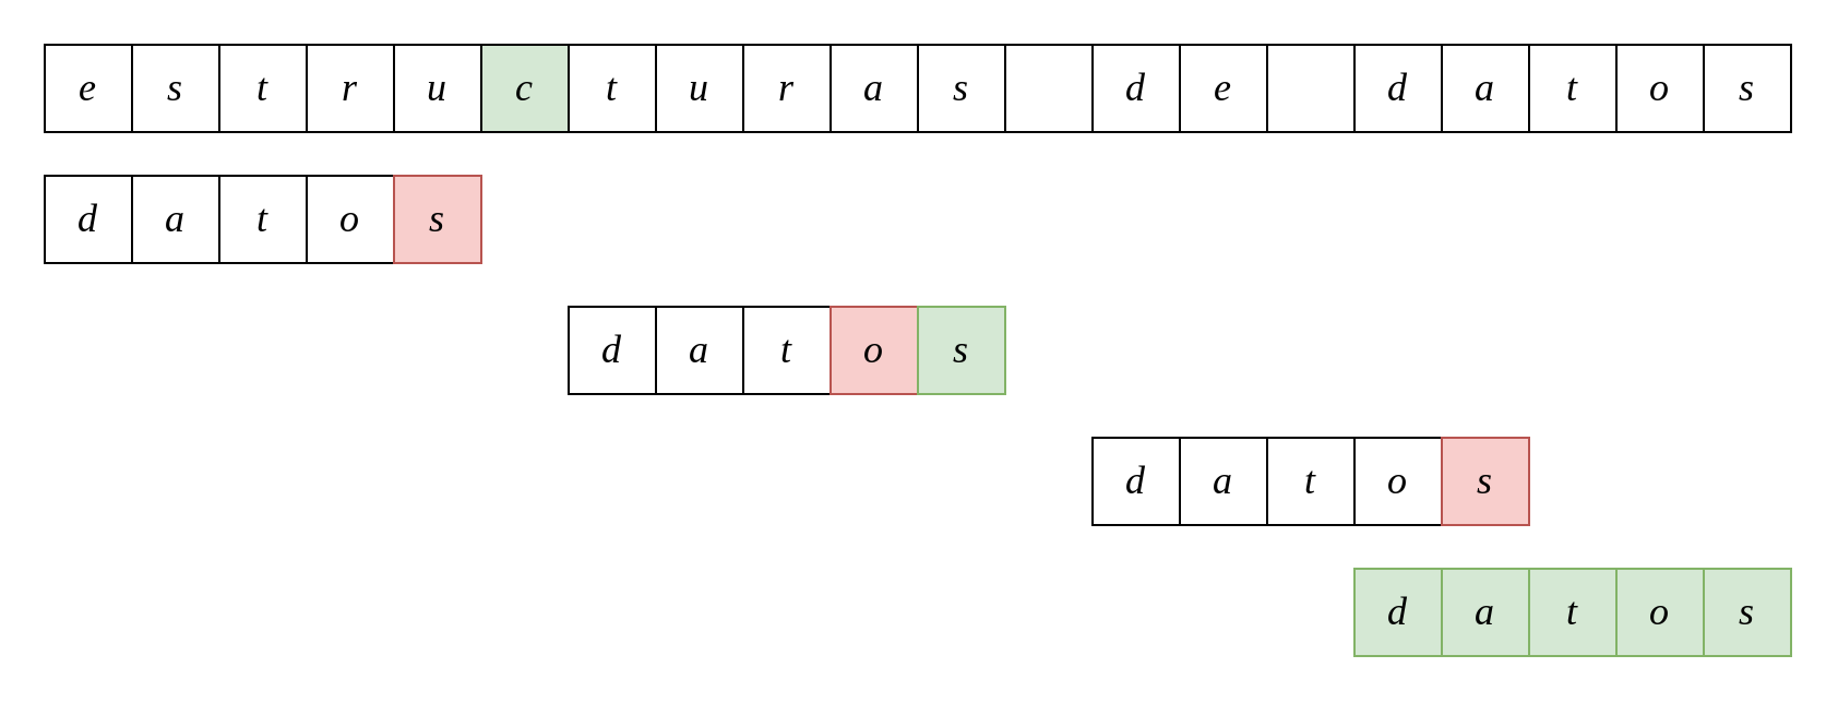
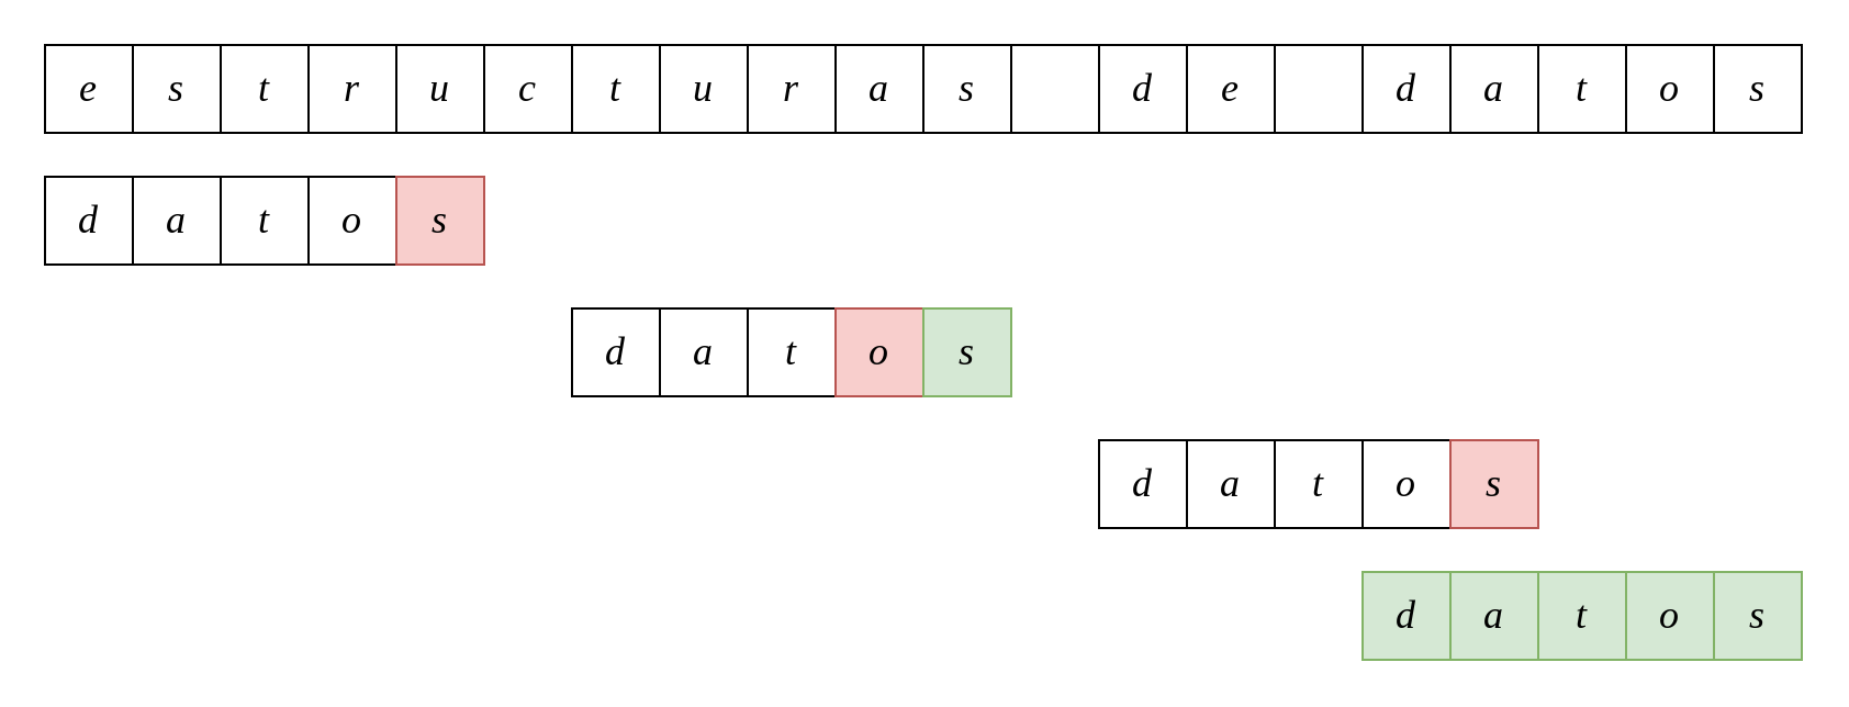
  <mxCell id="0" />
  <mxCell id="1" parent="0" />
  <mxCell id="2" value="&lt;font face=&quot;cm&quot; style=&quot;font-size: 18px&quot;&gt;&lt;i&gt;e&lt;/i&gt;&lt;/font&gt;" style="whiteSpace=wrap;html=1;aspect=fixed;" parent="1" vertex="1"><mxGeometry y="20" width="40" height="40" as="geometry" x="20" /></mxCell>
  <mxCell id="3" value="&lt;font face=&quot;cm&quot; style=&quot;font-size: 18px&quot;&gt;&lt;i&gt;s&lt;/i&gt;&lt;/font&gt;" style="whiteSpace=wrap;html=1;aspect=fixed;" parent="1" vertex="1"><mxGeometry x="60" y="20" width="40" height="40" as="geometry" /></mxCell>
  <mxCell id="4" value="&lt;font face=&quot;cm&quot; style=&quot;font-size: 18px&quot;&gt;&lt;i&gt;t&lt;/i&gt;&lt;/font&gt;" style="whiteSpace=wrap;html=1;aspect=fixed;" parent="1" vertex="1"><mxGeometry x="100" y="20" width="40" height="40" as="geometry" /></mxCell>
  <mxCell id="5" value="&lt;font face=&quot;cm&quot; style=&quot;font-size: 18px&quot;&gt;&lt;i&gt;r&lt;/i&gt;&lt;/font&gt;" style="whiteSpace=wrap;html=1;aspect=fixed;" parent="1" vertex="1"><mxGeometry x="140" y="20" width="40" height="40" as="geometry" /></mxCell>
  <mxCell id="6" value="&lt;font face=&quot;cm&quot; style=&quot;font-size: 18px&quot;&gt;&lt;i&gt;u&lt;/i&gt;&lt;/font&gt;" style="whiteSpace=wrap;html=1;aspect=fixed;" parent="1" vertex="1"><mxGeometry x="180" y="20" width="40" height="40" as="geometry" /></mxCell>
  <mxCell id="7" value="&lt;font face=&quot;cm&quot;&gt;&lt;span style=&quot;font-size: 18px&quot;&gt;&lt;i&gt;d&lt;/i&gt;&lt;/span&gt;&lt;/font&gt;" style="whiteSpace=wrap;html=1;aspect=fixed;" parent="1" vertex="1"><mxGeometry y="80" width="40" height="40" as="geometry" x="20" /></mxCell>
  <mxCell id="8" value="&lt;font face=&quot;cm&quot; style=&quot;font-size: 18px&quot;&gt;&lt;i&gt;a&lt;/i&gt;&lt;/font&gt;" style="whiteSpace=wrap;html=1;aspect=fixed;" parent="1" vertex="1"><mxGeometry x="60" y="80" width="40" height="40" as="geometry" /></mxCell>
  <mxCell id="9" value="&lt;font face=&quot;cm&quot; style=&quot;font-size: 18px&quot;&gt;&lt;i&gt;t&lt;/i&gt;&lt;/font&gt;" style="whiteSpace=wrap;html=1;aspect=fixed;" parent="1" vertex="1"><mxGeometry x="100" y="80" width="40" height="40" as="geometry" /></mxCell>
  <mxCell id="10" value="&lt;font face=&quot;cm&quot; style=&quot;font-size: 18px&quot;&gt;&lt;i&gt;o&lt;/i&gt;&lt;/font&gt;" style="whiteSpace=wrap;html=1;aspect=fixed;" parent="1" vertex="1"><mxGeometry x="140" y="80" width="40" height="40" as="geometry" /></mxCell>
  <mxCell id="11" value="&lt;font face=&quot;cm&quot; style=&quot;font-size: 18px&quot;&gt;&lt;i&gt;s&lt;/i&gt;&lt;/font&gt;" style="whiteSpace=wrap;html=1;aspect=fixed;fillColor=#f8cecc;strokeColor=#b85450;" parent="1" vertex="1"><mxGeometry x="180" y="80" width="40" height="40" as="geometry" /></mxCell>
- <mxCell id="12" value="&lt;font face=&quot;cm&quot; style=&quot;font-size: 18px&quot;&gt;&lt;i&gt;c&lt;/i&gt;&lt;/font&gt;" style="whiteSpace=wrap;html=1;aspect=fixed;fillColor=#d5e8d4;" parent="1" vertex="1"><mxGeometry x="220" y="20" width="40" height="40" as="geometry" /></mxCell>
+ <mxCell id="12" value="&lt;font face=&quot;cm&quot; style=&quot;font-size: 18px&quot;&gt;&lt;i&gt;c&lt;/i&gt;&lt;/font&gt;" style="whiteSpace=wrap;html=1;aspect=fixed;" parent="1" vertex="1"><mxGeometry x="220" y="20" width="40" height="40" as="geometry" /></mxCell>
  <mxCell id="13" value="&lt;font face=&quot;cm&quot; style=&quot;font-size: 18px&quot;&gt;&lt;i&gt;t&lt;/i&gt;&lt;/font&gt;" style="whiteSpace=wrap;html=1;aspect=fixed;" parent="1" vertex="1"><mxGeometry x="260" y="20" width="40" height="40" as="geometry" /></mxCell>
  <mxCell id="14" value="&lt;font face=&quot;cm&quot; style=&quot;font-size: 18px&quot;&gt;&lt;i&gt;u&lt;/i&gt;&lt;/font&gt;" style="whiteSpace=wrap;html=1;aspect=fixed;" parent="1" vertex="1"><mxGeometry x="300" y="20" width="40" height="40" as="geometry" /></mxCell>
  <mxCell id="15" value="&lt;font face=&quot;cm&quot; style=&quot;font-size: 18px&quot;&gt;&lt;i&gt;r&lt;/i&gt;&lt;/font&gt;" style="whiteSpace=wrap;html=1;aspect=fixed;" parent="1" vertex="1"><mxGeometry x="340" y="20" width="40" height="40" as="geometry" /></mxCell>
  <mxCell id="16" value="&lt;font face=&quot;cm&quot; style=&quot;font-size: 18px&quot;&gt;&lt;i&gt;a&lt;/i&gt;&lt;/font&gt;" style="whiteSpace=wrap;html=1;aspect=fixed;" parent="1" vertex="1"><mxGeometry x="380" y="20" width="40" height="40" as="geometry" /></mxCell>
  <mxCell id="17" value="&lt;font face=&quot;cm&quot; style=&quot;font-size: 18px&quot;&gt;&lt;i&gt;s&lt;/i&gt;&lt;/font&gt;" style="whiteSpace=wrap;html=1;aspect=fixed;" parent="1" vertex="1"><mxGeometry x="420" y="20" width="40" height="40" as="geometry" /></mxCell>
  <mxCell id="18" value="&lt;font face=&quot;cm&quot;&gt;&lt;span style=&quot;font-size: 18px&quot;&gt;&lt;i&gt;&amp;nbsp;&lt;/i&gt;&lt;/span&gt;&lt;/font&gt;" style="whiteSpace=wrap;html=1;aspect=fixed;" parent="1" vertex="1"><mxGeometry x="460" y="20" width="40" height="40" as="geometry" /></mxCell>
  <mxCell id="19" value="&lt;font face=&quot;cm&quot; style=&quot;font-size: 18px&quot;&gt;&lt;i&gt;d&lt;/i&gt;&lt;/font&gt;" style="whiteSpace=wrap;html=1;aspect=fixed;" parent="1" vertex="1"><mxGeometry x="500" y="20" width="40" height="40" as="geometry" /></mxCell>
  <mxCell id="20" value="&lt;font face=&quot;cm&quot; style=&quot;font-size: 18px&quot;&gt;&lt;i&gt;e&lt;/i&gt;&lt;/font&gt;" style="whiteSpace=wrap;html=1;aspect=fixed;" parent="1" vertex="1"><mxGeometry x="540" y="20" width="40" height="40" as="geometry" /></mxCell>
  <mxCell id="21" value="&lt;font face=&quot;cm&quot;&gt;&lt;span style=&quot;font-size: 18px&quot;&gt;&lt;i&gt;&amp;nbsp;&lt;/i&gt;&lt;/span&gt;&lt;/font&gt;" style="whiteSpace=wrap;html=1;aspect=fixed;" parent="1" vertex="1"><mxGeometry x="580" y="20" width="40" height="40" as="geometry" /></mxCell>
  <mxCell id="22" value="&lt;font face=&quot;cm&quot; style=&quot;font-size: 18px&quot;&gt;&lt;i&gt;d&lt;/i&gt;&lt;/font&gt;" style="whiteSpace=wrap;html=1;aspect=fixed;" parent="1" vertex="1"><mxGeometry x="620" y="20" width="40" height="40" as="geometry" /></mxCell>
  <mxCell id="23" value="&lt;font face=&quot;cm&quot; style=&quot;font-size: 18px&quot;&gt;&lt;i&gt;a&lt;/i&gt;&lt;/font&gt;" style="whiteSpace=wrap;html=1;aspect=fixed;" parent="1" vertex="1"><mxGeometry x="660" y="20" width="40" height="40" as="geometry" /></mxCell>
  <mxCell id="24" value="&lt;font face=&quot;cm&quot; style=&quot;font-size: 18px&quot;&gt;&lt;i&gt;t&lt;/i&gt;&lt;/font&gt;" style="whiteSpace=wrap;html=1;aspect=fixed;" parent="1" vertex="1"><mxGeometry x="700" y="20" width="40" height="40" as="geometry" /></mxCell>
  <mxCell id="25" value="&lt;font face=&quot;cm&quot; style=&quot;font-size: 18px&quot;&gt;&lt;i&gt;o&lt;/i&gt;&lt;/font&gt;" style="whiteSpace=wrap;html=1;aspect=fixed;" parent="1" vertex="1"><mxGeometry x="740" y="20" width="40" height="40" as="geometry" /></mxCell>
  <mxCell id="26" value="&lt;font face=&quot;cm&quot; style=&quot;font-size: 18px&quot;&gt;&lt;i&gt;s&lt;/i&gt;&lt;/font&gt;" style="whiteSpace=wrap;html=1;aspect=fixed;" parent="1" vertex="1"><mxGeometry x="780" y="20" width="40" height="40" as="geometry" /></mxCell>
  <mxCell id="27" value="&lt;font face=&quot;cm&quot;&gt;&lt;span style=&quot;font-size: 18px&quot;&gt;&lt;i&gt;d&lt;/i&gt;&lt;/span&gt;&lt;/font&gt;" style="whiteSpace=wrap;html=1;aspect=fixed;fillColor=#d5e8d4;strokeColor=#82b366;" parent="1" vertex="1"><mxGeometry x="620" y="260" width="40" height="40" as="geometry" /></mxCell>
  <mxCell id="28" value="&lt;font face=&quot;cm&quot; style=&quot;font-size: 18px&quot;&gt;&lt;i&gt;a&lt;/i&gt;&lt;/font&gt;" style="whiteSpace=wrap;html=1;aspect=fixed;fillColor=#d5e8d4;strokeColor=#82b366;" parent="1" vertex="1"><mxGeometry x="660" y="260" width="40" height="40" as="geometry" /></mxCell>
  <mxCell id="29" value="&lt;font face=&quot;cm&quot; style=&quot;font-size: 18px&quot;&gt;&lt;i&gt;t&lt;/i&gt;&lt;/font&gt;" style="whiteSpace=wrap;html=1;aspect=fixed;fillColor=#d5e8d4;strokeColor=#82b366;" parent="1" vertex="1"><mxGeometry x="700" y="260" width="40" height="40" as="geometry" /></mxCell>
  <mxCell id="30" value="&lt;font face=&quot;cm&quot; style=&quot;font-size: 18px&quot;&gt;&lt;i&gt;o&lt;/i&gt;&lt;/font&gt;" style="whiteSpace=wrap;html=1;aspect=fixed;fillColor=#d5e8d4;strokeColor=#82b366;" parent="1" vertex="1"><mxGeometry x="740" y="260" width="40" height="40" as="geometry" /></mxCell>
  <mxCell id="31" value="&lt;font face=&quot;cm&quot; style=&quot;font-size: 18px&quot;&gt;&lt;i&gt;s&lt;/i&gt;&lt;/font&gt;" style="whiteSpace=wrap;html=1;aspect=fixed;fillColor=#d5e8d4;strokeColor=#82b366;" parent="1" vertex="1"><mxGeometry x="780" y="260" width="40" height="40" as="geometry" /></mxCell>
  <mxCell id="32" value="&lt;font face=&quot;cm&quot;&gt;&lt;span style=&quot;font-size: 18px&quot;&gt;&lt;i&gt;d&lt;/i&gt;&lt;/span&gt;&lt;/font&gt;" style="whiteSpace=wrap;html=1;aspect=fixed;" parent="1" vertex="1"><mxGeometry x="260" y="140" width="40" height="40" as="geometry" /></mxCell>
  <mxCell id="33" value="&lt;font face=&quot;cm&quot; style=&quot;font-size: 18px&quot;&gt;&lt;i&gt;a&lt;/i&gt;&lt;/font&gt;" style="whiteSpace=wrap;html=1;aspect=fixed;" parent="1" vertex="1"><mxGeometry x="300" y="140" width="40" height="40" as="geometry" /></mxCell>
  <mxCell id="34" value="&lt;font face=&quot;cm&quot; style=&quot;font-size: 18px&quot;&gt;&lt;i&gt;t&lt;/i&gt;&lt;/font&gt;" style="whiteSpace=wrap;html=1;aspect=fixed;" parent="1" vertex="1"><mxGeometry x="340" y="140" width="40" height="40" as="geometry" /></mxCell>
  <mxCell id="35" value="&lt;font face=&quot;cm&quot; style=&quot;font-size: 18px&quot;&gt;&lt;i&gt;o&lt;/i&gt;&lt;/font&gt;" style="whiteSpace=wrap;html=1;aspect=fixed;fillColor=#f8cecc;strokeColor=#b85450;" parent="1" vertex="1"><mxGeometry x="380" y="140" width="40" height="40" as="geometry" /></mxCell>
  <mxCell id="36" value="&lt;font face=&quot;cm&quot; style=&quot;font-size: 18px&quot;&gt;&lt;i&gt;s&lt;/i&gt;&lt;/font&gt;" style="whiteSpace=wrap;html=1;aspect=fixed;fillColor=#d5e8d4;strokeColor=#82b366;" parent="1" vertex="1"><mxGeometry x="420" y="140" width="40" height="40" as="geometry" /></mxCell>
  <mxCell id="37" value="&lt;font face=&quot;cm&quot;&gt;&lt;span style=&quot;font-size: 18px&quot;&gt;&lt;i&gt;d&lt;/i&gt;&lt;/span&gt;&lt;/font&gt;" style="whiteSpace=wrap;html=1;aspect=fixed;" parent="1" vertex="1"><mxGeometry x="500" y="200" width="40" height="40" as="geometry" /></mxCell>
  <mxCell id="38" value="&lt;font face=&quot;cm&quot; style=&quot;font-size: 18px&quot;&gt;&lt;i&gt;a&lt;/i&gt;&lt;/font&gt;" style="whiteSpace=wrap;html=1;aspect=fixed;" parent="1" vertex="1"><mxGeometry x="540" y="200" width="40" height="40" as="geometry" /></mxCell>
  <mxCell id="39" value="&lt;font face=&quot;cm&quot; style=&quot;font-size: 18px&quot;&gt;&lt;i&gt;t&lt;/i&gt;&lt;/font&gt;" style="whiteSpace=wrap;html=1;aspect=fixed;" parent="1" vertex="1"><mxGeometry x="580" y="200" width="40" height="40" as="geometry" /></mxCell>
  <mxCell id="40" value="&lt;font face=&quot;cm&quot; style=&quot;font-size: 18px&quot;&gt;&lt;i&gt;o&lt;/i&gt;&lt;/font&gt;" style="whiteSpace=wrap;html=1;aspect=fixed;" parent="1" vertex="1"><mxGeometry x="620" y="200" width="40" height="40" as="geometry" /></mxCell>
  <mxCell id="41" value="&lt;font face=&quot;cm&quot; style=&quot;font-size: 18px&quot;&gt;&lt;i&gt;s&lt;/i&gt;&lt;/font&gt;" style="whiteSpace=wrap;html=1;aspect=fixed;fillColor=#f8cecc;strokeColor=#b85450;" parent="1" vertex="1"><mxGeometry x="660" y="200" width="40" height="40" as="geometry" /></mxCell>
